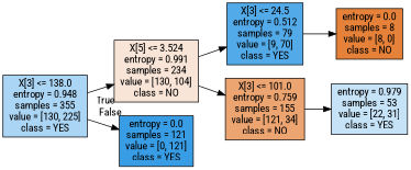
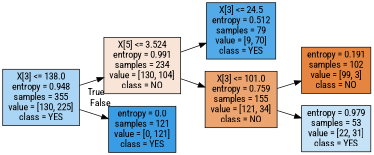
  digraph {
    fontname="Roboto Condensed"
    rankdir=LR
    node [color=black fontname="Roboto Condensed" shape=box style=filled]
    edge [fontname="Roboto Condensed"]
    n1 [fillcolor="#399de56c" label="X[3] <= 138.0\nentropy = 0.948\nsamples = 355\nvalue = [130, 225]\nclass = YES"]
    n2 [fillcolor="#e5813933" label="X[5] <= 3.524\nentropy = 0.991\nsamples = 234\nvalue = [130, 104]\nclass = NO"]
    n3 [fillcolor="#399de5ff" label="entropy = 0.0\nsamples = 121\nvalue = [0, 121]\nclass = YES"]
    n4 [fillcolor="#399de5de" label="X[3] <= 24.5\nentropy = 0.512\nsamples = 79\nvalue = [9, 70]\nclass = YES"]
    n5 [fillcolor="#e58139b7" label="X[3] <= 101.0\nentropy = 0.759\nsamples = 155\nvalue = [121, 34]\nclass = NO"]
-   n6 [fillcolor="#e58139ff" label="entropy = 0.0\nsamples = 8\nvalue = [8, 0]\nclass = NO"]
+   n7 [fillcolor="#e58139f7" label="entropy = 0.191\nsamples = 102\nvalue = [99, 3]\nclass = NO"]
    n8 [fillcolor="#399de54a" label="entropy = 0.979\nsamples = 53\nvalue = [22, 31]\nclass = YES"]
    n1 -> n2 [headlabel=True labelangle=45 labeldistance=2.5]
    n1 -> n3 [headlabel=False labelangle=-45 labeldistance=2.5]
    n2 -> n4
    n2 -> n5
-   n4 -> n6
+   n5 -> n7
    n5 -> n8
  }
